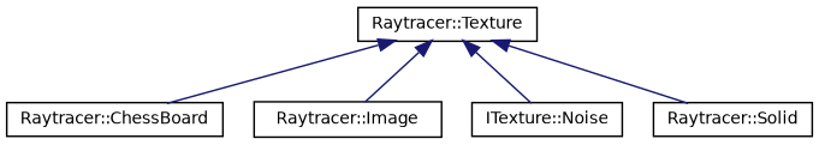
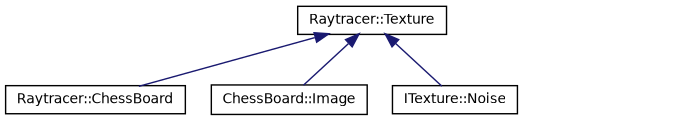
  digraph {
    node [color=black fillcolor=white fontname=Helvetica fontsize=10 shape=record style=filled]
    edge [color=midnightblue dir=back fontname=Helvetica fontsize=10 labelfontname=Helvetica labelfontsize=10 style=solid]
    n1 [height=0.2 label="Raytracer::Texture" width=0.4]
    n2 [height=0.2 label="Raytracer::ChessBoard" width=0.4]
-   n3 [height=0.2 label="Raytracer::Image" width=0.4]
+   n3 [height=0.2 label="ChessBoard::Image" width=0.4]
    n4 [height=0.2 label="ITexture::Noise" width=0.4]
-   n5 [height=0.2 label="Raytracer::Solid" width=0.4]
    n1 -> n2
    n1 -> n3
    n1 -> n4
-   n1 -> n5
  }
